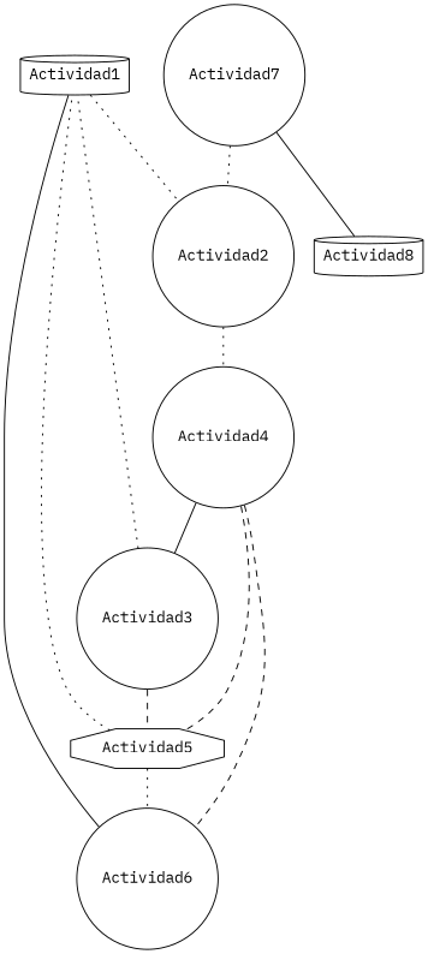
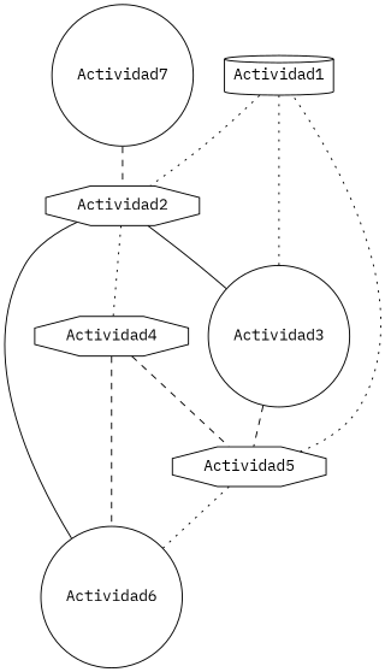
  strict graph {
    fontname="IBM Plex Mono"
    node [fontname="IBM Plex Mono" shape=circle]
    edge [fontname="IBM Plex Mono" style=dotted]
    n1 [label=Actividad1 shape=cylinder]
-   n2 [label=Actividad2]
+   n2 [label=Actividad2 shape=octagon]
    n3 [label=Actividad3]
-   n4 [label=Actividad4]
+   n4 [label=Actividad4 shape=octagon]
    n5 [label=Actividad5 shape=octagon]
    n6 [label=Actividad6]
    n7 [label=Actividad7]
-   n8 [label=Actividad8 shape=cylinder]
    n1 -- n2
-   n4 -- n3 [style=solid]
+   n2 -- n3 [style=solid]
    n2 -- n4
    n3 -- n1
    n3 -- n5 [style=dashed]
    n4 -- n5 [style=dashed]
    n4 -- n6 [style=dashed]
    n5 -- n1
    n5 -- n6
-   n6 -- n1 [style=solid]
-   n7 -- n2
-   n7 -- n8 [style=solid]
+   n6 -- n2 [style=solid]
+   n7 -- n2 [style=dashed]
  }
